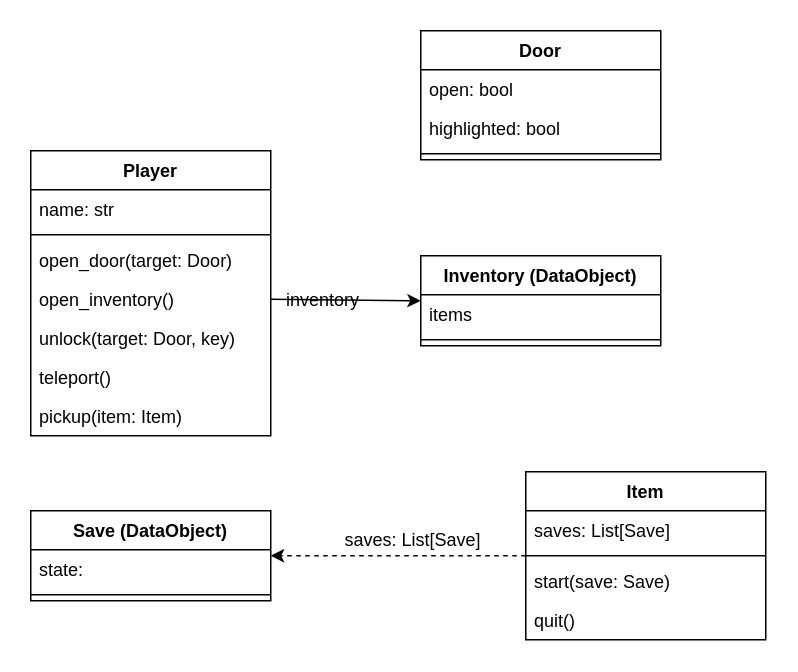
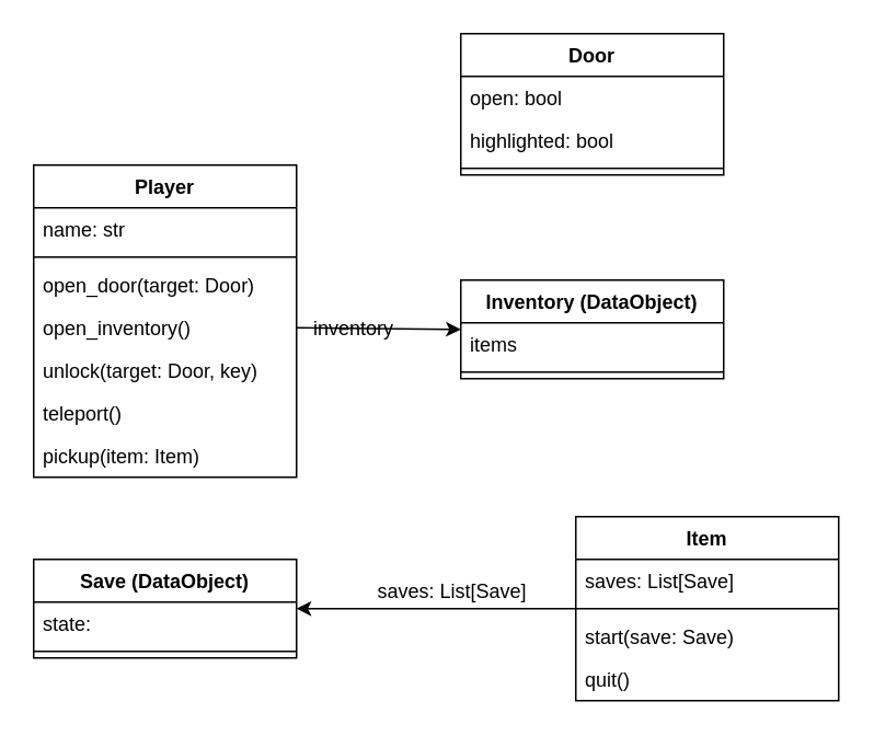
  <mxCell id="0" />
  <mxCell id="1" parent="0" />
  <mxCell id="2" value="Player" style="swimlane;fontStyle=1;align=center;verticalAlign=top;childLayout=stackLayout;horizontal=1;startSize=26;horizontalStack=0;resizeParent=1;resizeParentMax=0;resizeLast=0;collapsible=1;marginBottom=0;" vertex="1" parent="1"><mxGeometry x="20" y="100" width="160" height="190" as="geometry" /></mxCell>
  <mxCell id="3" value="name: str" style="text;strokeColor=none;fillColor=none;align=left;verticalAlign=top;spacingLeft=4;spacingRight=4;overflow=hidden;rotatable=0;points=[[0,0.5],[1,0.5]];portConstraint=eastwest;" vertex="1" parent="2"><mxGeometry y="26" width="160" height="26" as="geometry" /></mxCell>
  <mxCell id="4" value="" style="line;strokeWidth=1;fillColor=none;align=left;verticalAlign=middle;spacingTop=-1;spacingLeft=3;spacingRight=3;rotatable=0;labelPosition=right;points=[];portConstraint=eastwest;" vertex="1" parent="2"><mxGeometry y="52" width="160" height="8" as="geometry" /></mxCell>
  <mxCell id="5" value="open_door(target: Door)" style="text;strokeColor=none;fillColor=none;align=left;verticalAlign=top;spacingLeft=4;spacingRight=4;overflow=hidden;rotatable=0;points=[[0,0.5],[1,0.5]];portConstraint=eastwest;" vertex="1" parent="2"><mxGeometry y="60" width="160" height="26" as="geometry" /></mxCell>
  <mxCell id="6" value="open_inventory()" style="text;strokeColor=none;fillColor=none;align=left;verticalAlign=top;spacingLeft=4;spacingRight=4;overflow=hidden;rotatable=0;points=[[0,0.5],[1,0.5]];portConstraint=eastwest;" vertex="1" parent="2"><mxGeometry y="86" width="160" height="26" as="geometry" /></mxCell>
  <mxCell id="7" value="unlock(target: Door, key)" style="text;strokeColor=none;fillColor=none;align=left;verticalAlign=top;spacingLeft=4;spacingRight=4;overflow=hidden;rotatable=0;points=[[0,0.5],[1,0.5]];portConstraint=eastwest;" vertex="1" parent="2"><mxGeometry y="112" width="160" height="26" as="geometry" /></mxCell>
  <mxCell id="8" value="teleport()" style="text;strokeColor=none;fillColor=none;align=left;verticalAlign=top;spacingLeft=4;spacingRight=4;overflow=hidden;rotatable=0;points=[[0,0.5],[1,0.5]];portConstraint=eastwest;" vertex="1" parent="2"><mxGeometry y="138" width="160" height="26" as="geometry" /></mxCell>
  <mxCell id="9" value="pickup(item: Item)" style="text;strokeColor=none;fillColor=none;align=left;verticalAlign=top;spacingLeft=4;spacingRight=4;overflow=hidden;rotatable=0;points=[[0,0.5],[1,0.5]];portConstraint=eastwest;" vertex="1" parent="2"><mxGeometry y="164" width="160" height="26" as="geometry" /></mxCell>
  <mxCell id="10" value="Door" style="swimlane;fontStyle=1;align=center;verticalAlign=top;childLayout=stackLayout;horizontal=1;startSize=26;horizontalStack=0;resizeParent=1;resizeParentMax=0;resizeLast=0;collapsible=1;marginBottom=0;" vertex="1" parent="1"><mxGeometry x="280" y="20" width="160" height="86" as="geometry" /></mxCell>
  <mxCell id="11" value="open: bool" style="text;strokeColor=none;fillColor=none;align=left;verticalAlign=top;spacingLeft=4;spacingRight=4;overflow=hidden;rotatable=0;points=[[0,0.5],[1,0.5]];portConstraint=eastwest;" vertex="1" parent="10"><mxGeometry y="26" width="160" height="26" as="geometry" /></mxCell>
  <mxCell id="12" value="highlighted: bool" style="text;strokeColor=none;fillColor=none;align=left;verticalAlign=top;spacingLeft=4;spacingRight=4;overflow=hidden;rotatable=0;points=[[0,0.5],[1,0.5]];portConstraint=eastwest;" vertex="1" parent="10"><mxGeometry y="52" width="160" height="26" as="geometry" /></mxCell>
  <mxCell id="13" value="" style="line;strokeWidth=1;fillColor=none;align=left;verticalAlign=middle;spacingTop=-1;spacingLeft=3;spacingRight=3;rotatable=0;labelPosition=right;points=[];portConstraint=eastwest;" vertex="1" parent="10"><mxGeometry y="78" width="160" height="8" as="geometry" /></mxCell>
  <mxCell id="14" value="Inventory (DataObject)" style="swimlane;fontStyle=1;align=center;verticalAlign=top;childLayout=stackLayout;horizontal=1;startSize=26;horizontalStack=0;resizeParent=1;resizeParentMax=0;resizeLast=0;collapsible=1;marginBottom=0;" vertex="1" parent="1"><mxGeometry x="280" y="170" width="160" height="60" as="geometry" /></mxCell>
  <mxCell id="15" value="items" style="text;strokeColor=none;fillColor=none;align=left;verticalAlign=top;spacingLeft=4;spacingRight=4;overflow=hidden;rotatable=0;points=[[0,0.5],[1,0.5]];portConstraint=eastwest;" vertex="1" parent="14"><mxGeometry y="26" width="160" height="26" as="geometry" /></mxCell>
  <mxCell id="16" value="" style="line;strokeWidth=1;fillColor=none;align=left;verticalAlign=middle;spacingTop=-1;spacingLeft=3;spacingRight=3;rotatable=0;labelPosition=right;points=[];portConstraint=eastwest;" vertex="1" parent="14"><mxGeometry y="52" width="160" height="8" as="geometry" /></mxCell>
  <mxCell id="17" value="Item" style="swimlane;fontStyle=1;align=center;verticalAlign=top;childLayout=stackLayout;horizontal=1;startSize=26;horizontalStack=0;resizeParent=1;resizeParentMax=0;resizeLast=0;collapsible=1;marginBottom=0;" vertex="1" parent="1"><mxGeometry x="350" y="314" width="160" height="112" as="geometry" /></mxCell>
  <mxCell id="18" value="saves: List[Save]" style="text;strokeColor=none;fillColor=none;align=left;verticalAlign=top;spacingLeft=4;spacingRight=4;overflow=hidden;rotatable=0;points=[[0,0.5],[1,0.5]];portConstraint=eastwest;" vertex="1" parent="17"><mxGeometry y="26" width="160" height="26" as="geometry" /></mxCell>
  <mxCell id="19" value="" style="line;strokeWidth=1;fillColor=none;align=left;verticalAlign=middle;spacingTop=-1;spacingLeft=3;spacingRight=3;rotatable=0;labelPosition=right;points=[];portConstraint=eastwest;" vertex="1" parent="17"><mxGeometry y="52" width="160" height="8" as="geometry" /></mxCell>
  <mxCell id="20" value="start(save: Save)" style="text;strokeColor=none;fillColor=none;align=left;verticalAlign=top;spacingLeft=4;spacingRight=4;overflow=hidden;rotatable=0;points=[[0,0.5],[1,0.5]];portConstraint=eastwest;" vertex="1" parent="17"><mxGeometry y="60" width="160" height="26" as="geometry" /></mxCell>
  <mxCell id="21" value="quit()" style="text;strokeColor=none;fillColor=none;align=left;verticalAlign=top;spacingLeft=4;spacingRight=4;overflow=hidden;rotatable=0;points=[[0,0.5],[1,0.5]];portConstraint=eastwest;" vertex="1" parent="17"><mxGeometry y="86" width="160" height="26" as="geometry" /></mxCell>
  <mxCell id="22" value="" style="endArrow=classic;html=1;entryX=0;entryY=0.5;entryDx=0;entryDy=0;exitX=1;exitY=0.5;exitDx=0;exitDy=0;" edge="1" parent="1" source="6" target="14"><mxGeometry width="50" height="50" relative="1" as="geometry"><mxPoint x="180" y="213" as="sourcePoint" /><mxPoint x="320" y="140" as="targetPoint" /></mxGeometry></mxCell>
  <mxCell id="23" value="inventory" style="text;html=1;strokeColor=none;fillColor=none;align=center;verticalAlign=middle;whiteSpace=wrap;rounded=0;" vertex="1" parent="1"><mxGeometry x="195" y="190" width="40" height="20" as="geometry" /></mxCell>
  <mxCell id="24" value="Save (DataObject)" style="swimlane;fontStyle=1;align=center;verticalAlign=top;childLayout=stackLayout;horizontal=1;startSize=26;horizontalStack=0;resizeParent=1;resizeParentMax=0;resizeLast=0;collapsible=1;marginBottom=0;" vertex="1" parent="1"><mxGeometry x="20" y="340" width="160" height="60" as="geometry" /></mxCell>
  <mxCell id="25" value="state: " style="text;strokeColor=none;fillColor=none;align=left;verticalAlign=top;spacingLeft=4;spacingRight=4;overflow=hidden;rotatable=0;points=[[0,0.5],[1,0.5]];portConstraint=eastwest;" vertex="1" parent="24"><mxGeometry y="26" width="160" height="26" as="geometry" /></mxCell>
  <mxCell id="26" value="" style="line;strokeWidth=1;fillColor=none;align=left;verticalAlign=middle;spacingTop=-1;spacingLeft=3;spacingRight=3;rotatable=0;labelPosition=right;points=[];portConstraint=eastwest;" vertex="1" parent="24"><mxGeometry y="52" width="160" height="8" as="geometry" /></mxCell>
- <mxCell id="27" value="" style="endArrow=classic;html=1;dashed=1;" edge="1" parent="1" source="17" target="24"><mxGeometry width="50" height="50" relative="1" as="geometry"><mxPoint x="270" y="290" as="sourcePoint" /><mxPoint x="320" y="240" as="targetPoint" /></mxGeometry></mxCell>
+ <mxCell id="27" value="" style="endArrow=classic;html=1;" edge="1" parent="1" source="17" target="24"><mxGeometry width="50" height="50" relative="1" as="geometry"><mxPoint x="270" y="290" as="sourcePoint" /><mxPoint x="320" y="240" as="targetPoint" /></mxGeometry></mxCell>
  <mxCell id="28" value="saves: List[Save]" style="text;html=1;strokeColor=none;fillColor=none;align=center;verticalAlign=middle;whiteSpace=wrap;rounded=0;" vertex="1" parent="1"><mxGeometry x="220" y="340" width="110" height="40" as="geometry" /></mxCell>
